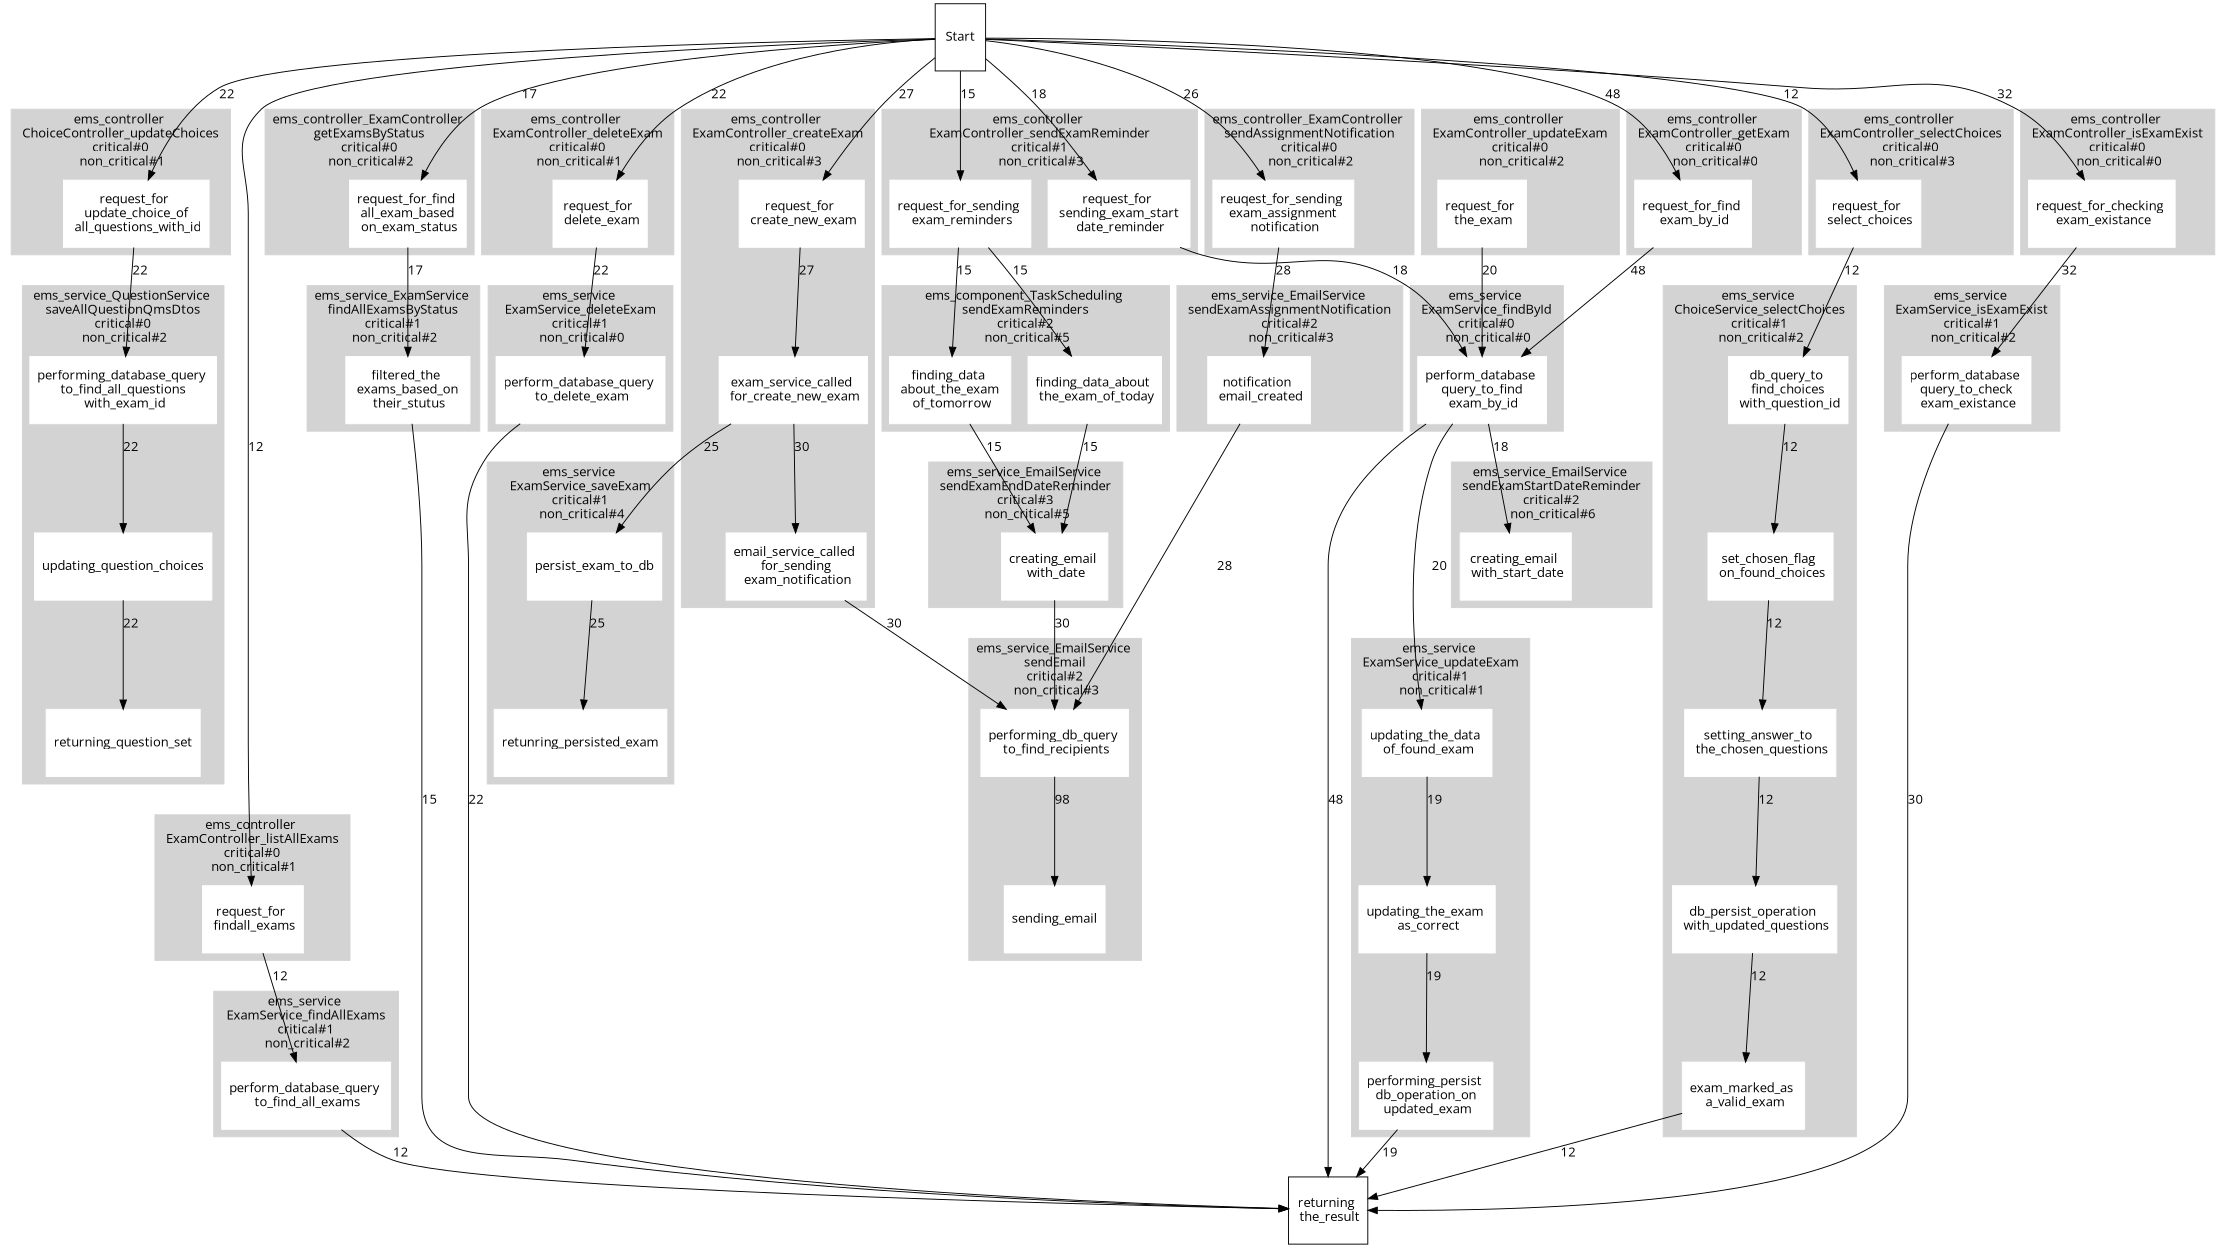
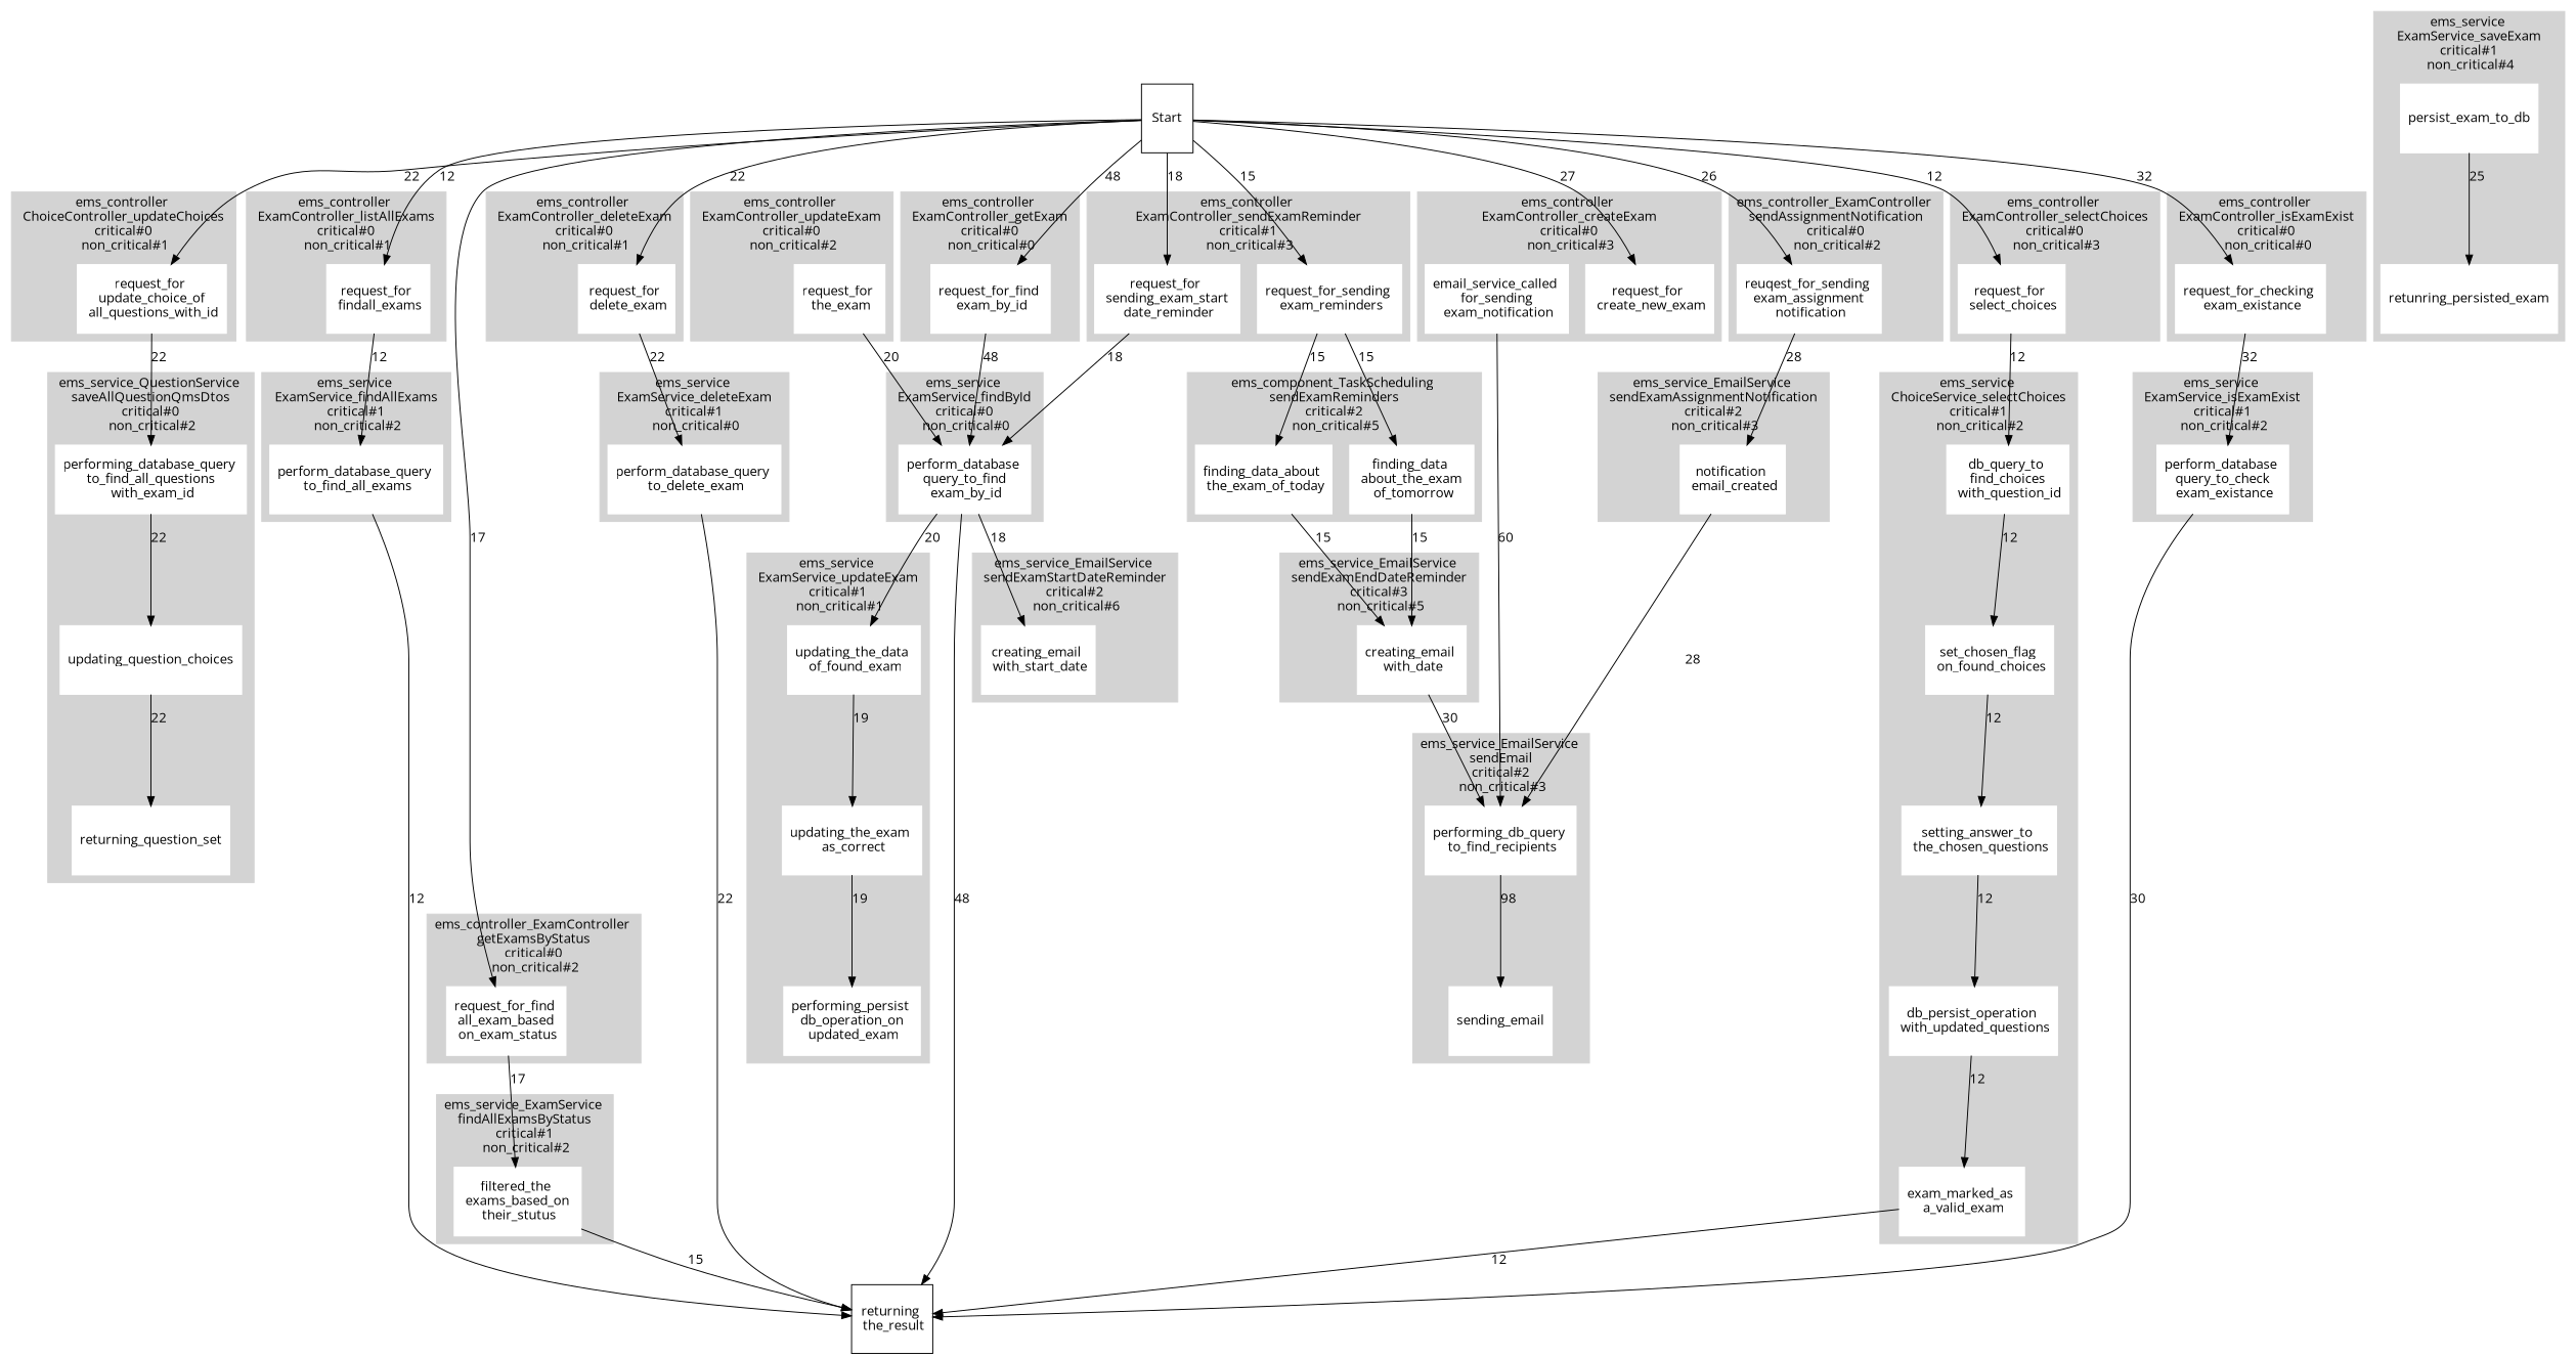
  strict digraph {
    fontname="Open Sans"
    node [color=white fontname="Open Sans" shape=box style=filled]
    edge [fontname="Open Sans"]
    n1 [height=1 label="creating_email \n with_date"]
    n2 [height=1 label="request_for \n update_choice_of \n all_questions_with_id"]
    n3 [height=1 label="updating_the_data \n of_found_exam"]
    n4 [height=1 label="updating_the_exam \n as_correct"]
    n5 [height=1 label="performing_persist \n db_operation_on \n updated_exam"]
    n6 [height=1 label="request_for \n the_exam"]
    n7 [height=1 label="perform_database_query \n to_find_all_exams"]
    n8 [height=1 label="request_for \n findall_exams"]
    n9 [height=1 label="perform_database \n query_to_find \n exam_by_id"]
    n10 [height=1 label="filtered_the \n exams_based_on \n their_stutus"]
    n11 [height=1 label="finding_data_about \n the_exam_of_today"]
    n12 [height=1 label="finding_data \n about_the_exam \n of_tomorrow"]
    n13 [height=1 label="request_for_find \n all_exam_based \n on_exam_status"]
    n14 [height=1 label="perform_database_query \n to_delete_exam"]
    n15 [height=1 label="request_for \n delete_exam"]
    n16 [height=1 label="request_for_find \n exam_by_id"]
    n17 [height=1 label="performing_database_query \n to_find_all_questions \n with_exam_id"]
    n18 [height=1 label=updating_question_choices]
    n19 [height=1 label=returning_question_set]
    n20 [height=1 label="request_for \n sending_exam_start \n date_reminder"]
    n21 [height=1 label="request_for_sending \n exam_reminders"]
    n22 [height=1 label="creating_email \n with_start_date"]
    n23 [height=1 label="reuqest_for_sending \n exam_assignment \n notification"]
    n24 [height=1 label="performing_db_query \n to_find_recipients"]
    n25 [height=1 label=sending_email]
    n26 [height=1 label="notification \n email_created"]
    n27 [height=1 label=persist_exam_to_db]
    n28 [height=1 label=retunring_persisted_exam]
    n29 [height=1 label="request_for \n create_new_exam"]
-   n30 [height=1 label="exam_service_called \n for_create_new_exam"]
    n31 [height=1 label="email_service_called \n for_sending \n exam_notification"]
    n32 [height=1 label="request_for \n select_choices"]
    n33 [height=1 label="db_query_to \n find_choices \n with_question_id"]
    n34 [height=1 label="set_chosen_flag \n on_found_choices"]
    n35 [height=1 label="setting_answer_to \n the_chosen_questions"]
    n36 [height=1 label="db_persist_operation \n with_updated_questions"]
    n37 [height=1 label="exam_marked_as \n a_valid_exam"]
    n38 [height=1 label="request_for_checking \n exam_existance"]
    n39 [height=1 label="perform_database \n query_to_check \n exam_existance"]
    n40 [height=1 label="returning \n the_result" color="" style=""]
    n41 [height=1 label=Start color="" style=""]
    subgraph cluster_1 {
      color=lightgrey
      label="ems_service_EmailService \n sendExamEndDateReminder \n critical#3 \n non_critical#5"
      style=filled
      n1
    }
    subgraph cluster_2 {
      color=lightgrey
      label="ems_controller \n ChoiceController_updateChoices \n critical#0 \n non_critical#1"
      style=filled
      n2
    }
    subgraph cluster_3 {
      color=lightgrey
      label="ems_service \n ExamService_updateExam \n critical#1 \n non_critical#1"
      style=filled
      n3
      n4
      n5
    }
    subgraph cluster_4 {
      color=lightgrey
      label="ems_controller \n ExamController_updateExam \n critical#0 \n non_critical#2"
      style=filled
      n6
    }
    subgraph cluster_5 {
      color=lightgrey
      label="ems_service \n ExamService_findAllExams \n critical#1 \n non_critical#2"
      style=filled
      n7
    }
    subgraph cluster_6 {
      color=lightgrey
      label="ems_controller \n ExamController_listAllExams \n critical#0 \n non_critical#1"
      style=filled
      n8
    }
    subgraph cluster_7 {
      color=lightgrey
      label="ems_service \n ExamService_findById \n critical#0 \n non_critical#0"
      style=filled
      n9
    }
    subgraph cluster_8 {
      color=lightgrey
      label="ems_service_ExamService \n findAllExamsByStatus \n critical#1 \n non_critical#2"
      style=filled
      n10
    }
    subgraph cluster_9 {
      color=lightgrey
      label="ems_component_TaskScheduling \n sendExamReminders \n critical#2 \n non_critical#5"
      style=filled
      n11
      n12
    }
    subgraph cluster_10 {
      color=lightgrey
      label="ems_controller_ExamController \n getExamsByStatus \n critical#0 \n non_critical#2"
      style=filled
      n13
    }
    subgraph cluster_11 {
      color=lightgrey
      label="ems_service \n ExamService_deleteExam \n critical#1 \n non_critical#0"
      style=filled
      n14
    }
    subgraph cluster_12 {
      color=lightgrey
      label="ems_controller \n ExamController_deleteExam \n critical#0 \n non_critical#1"
      style=filled
      n15
    }
    subgraph cluster_13 {
      color=lightgrey
      label="ems_controller \n ExamController_getExam \n critical#0 \n non_critical#0"
      style=filled
      n16
    }
    subgraph cluster_14 {
      color=lightgrey
      label="ems_service_QuestionService \n saveAllQuestionQmsDtos \n critical#0 \n non_critical#2"
      style=filled
      n17
      n18
      n19
    }
    subgraph cluster_15 {
      color=lightgrey
      label="ems_controller \n ExamController_sendExamReminder \n critical#1 \n non_critical#3"
      style=filled
      n20
      n21
    }
    subgraph cluster_16 {
      color=lightgrey
      label="ems_service_EmailService \n sendExamStartDateReminder \n critical#2 \n non_critical#6"
      style=filled
      n22
    }
    subgraph cluster_17 {
      color=lightgrey
      label="ems_controller_ExamController \n sendAssignmentNotification \n critical#0 \n non_critical#2"
      style=filled
      n23
    }
    subgraph cluster_18 {
      color=lightgrey
      label="ems_service_EmailService \n sendEmail \n critical#2 \n non_critical#3"
      style=filled
      n24
      n25
    }
    subgraph cluster_19 {
      color=lightgrey
      label="ems_service_EmailService \n sendExamAssignmentNotification \n critical#2 \n non_critical#3"
      style=filled
      n26
    }
    subgraph cluster_20 {
      color=lightgrey
      label="ems_service \n ExamService_saveExam \n critical#1 \n non_critical#4"
      style=filled
      n27
      n28
    }
    subgraph cluster_21 {
      color=lightgrey
      label="ems_controller \n ExamController_createExam \n critical#0 \n non_critical#3"
      style=filled
      n29
-     n30
      n31
    }
    subgraph cluster_22 {
      color=lightgrey
      label="ems_controller \n ExamController_selectChoices \n critical#0 \n non_critical#3"
      style=filled
      n32
    }
    subgraph cluster_23 {
      color=lightgrey
      label="ems_service \n ChoiceService_selectChoices \n critical#1 \n non_critical#2"
      style=filled
      n33
      n34
      n35
      n36
      n37
    }
    subgraph cluster_24 {
      color=lightgrey
      label="ems_controller \n ExamController_isExamExist \n critical#0 \n non_critical#0"
      style=filled
      n38
    }
    subgraph cluster_25 {
      color=lightgrey
      label="ems_service \n ExamService_isExamExist \n critical#1 \n non_critical#2"
      style=filled
      n39
    }
    n1 -> n24 [label=30]
    n2 -> n17 [label=22]
    n3 -> n4 [label=19]
    n4 -> n5 [label=19]
-   n5 -> n40 [label=19]
    n6 -> n9 [label=20]
    n7 -> n40 [label=12]
    n8 -> n7 [label=12]
    n9 -> n3 [label=20]
    n9 -> n22 [label=18]
    n9 -> n40 [label=48]
    n10 -> n40 [label=15]
    n11 -> n1 [label=15]
    n12 -> n1 [label=15]
    n13 -> n10 [label=17]
    n14 -> n40 [label=22]
    n15 -> n14 [label=22]
    n16 -> n9 [label=48]
    n17 -> n18 [label=22]
    n18 -> n19 [label=22]
    n20 -> n9 [label=18]
    n21 -> n11 [label=15]
    n21 -> n12 [label=15]
    n23 -> n26 [label=28]
    n24 -> n25 [label=98]
    n26 -> n24 [label=28]
    n27 -> n28 [label=25]
-   n29 -> n30 [label=27]
-   n30 -> n27 [label=25]
-   n30 -> n31 [label=30]
-   n31 -> n24 [label=30]
+   n31 -> n24 [label=60]
    n32 -> n33 [label=12]
    n33 -> n34 [label=12]
    n34 -> n35 [label=12]
    n35 -> n36 [label=12]
    n36 -> n37 [label=12]
    n37 -> n40 [label=12]
    n38 -> n39 [label=32]
    n39 -> n40 [label=30]
    n41 -> n2 [label=22]
    n41 -> n8 [label=12]
    n41 -> n13 [label=17]
    n41 -> n15 [label=22]
    n41 -> n16 [label=48]
    n41 -> n20 [label=18]
    n41 -> n21 [label=15]
    n41 -> n23 [label=26]
    n41 -> n29 [label=27]
    n41 -> n32 [label=12]
    n41 -> n38 [label=32]
  }
